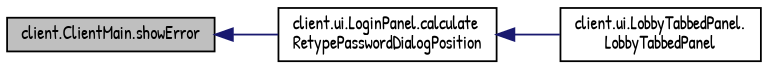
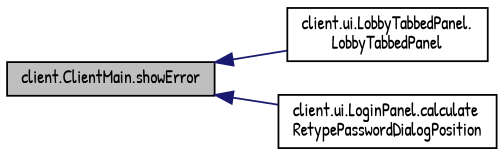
  digraph {
    fontname="Patrick Hand"
    rankdir=LR
    node [color=black fillcolor=white fontname="Patrick Hand" fontsize=10 shape=record style=filled]
    edge [color=midnightblue dir=back fontname="Patrick Hand" fontsize=10 labelfontname=Helvetica labelfontsize=10 style=solid]
    n1 [fillcolor=grey75 fontcolor=black height=0.2 label="client.ClientMain.showError" width=0.4]
    n2 [height=0.2 label="client.ui.LobbyTabbedPanel.\lLobbyTabbedPanel" width=0.4]
    n3 [height=0.2 label="client.ui.LoginPanel.calculate\lRetypePasswordDialogPosition" width=0.4]
-   n3 -> n2
+   n1 -> n2
    n1 -> n3
  }
